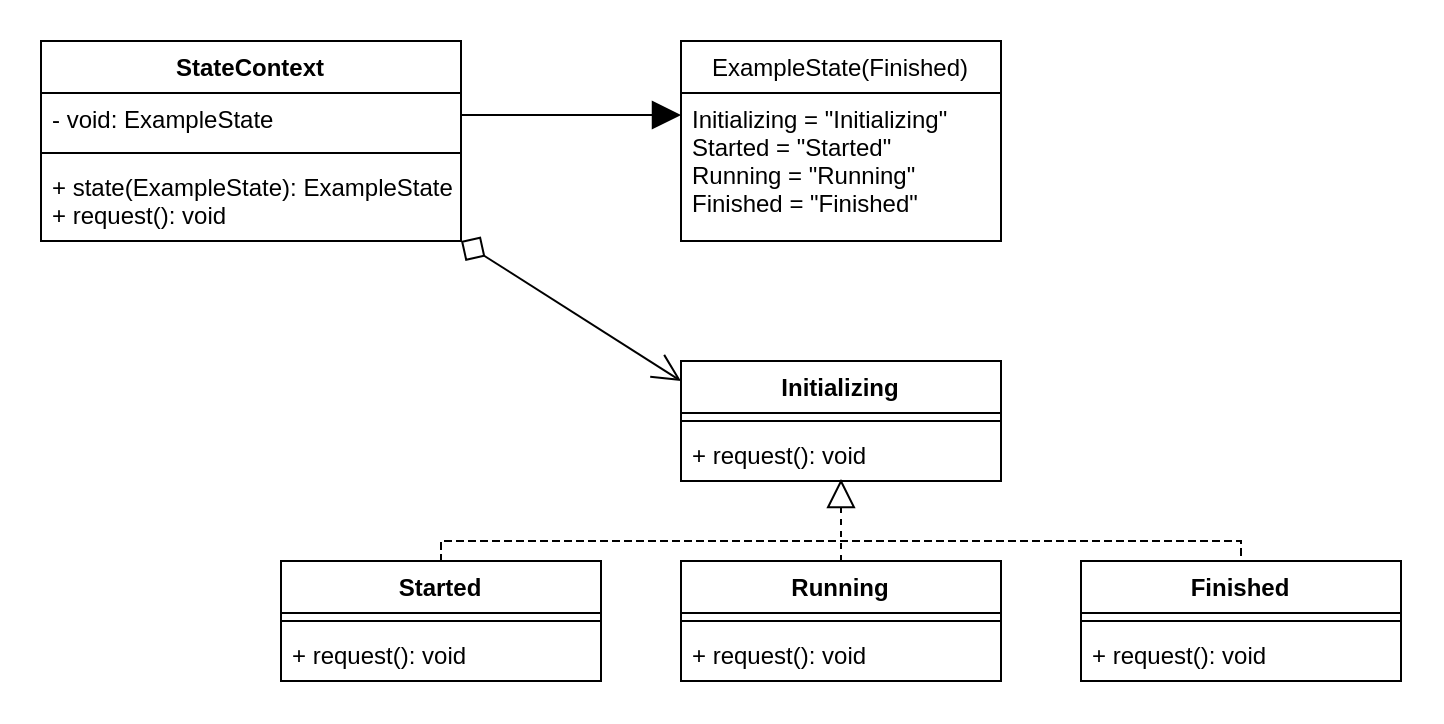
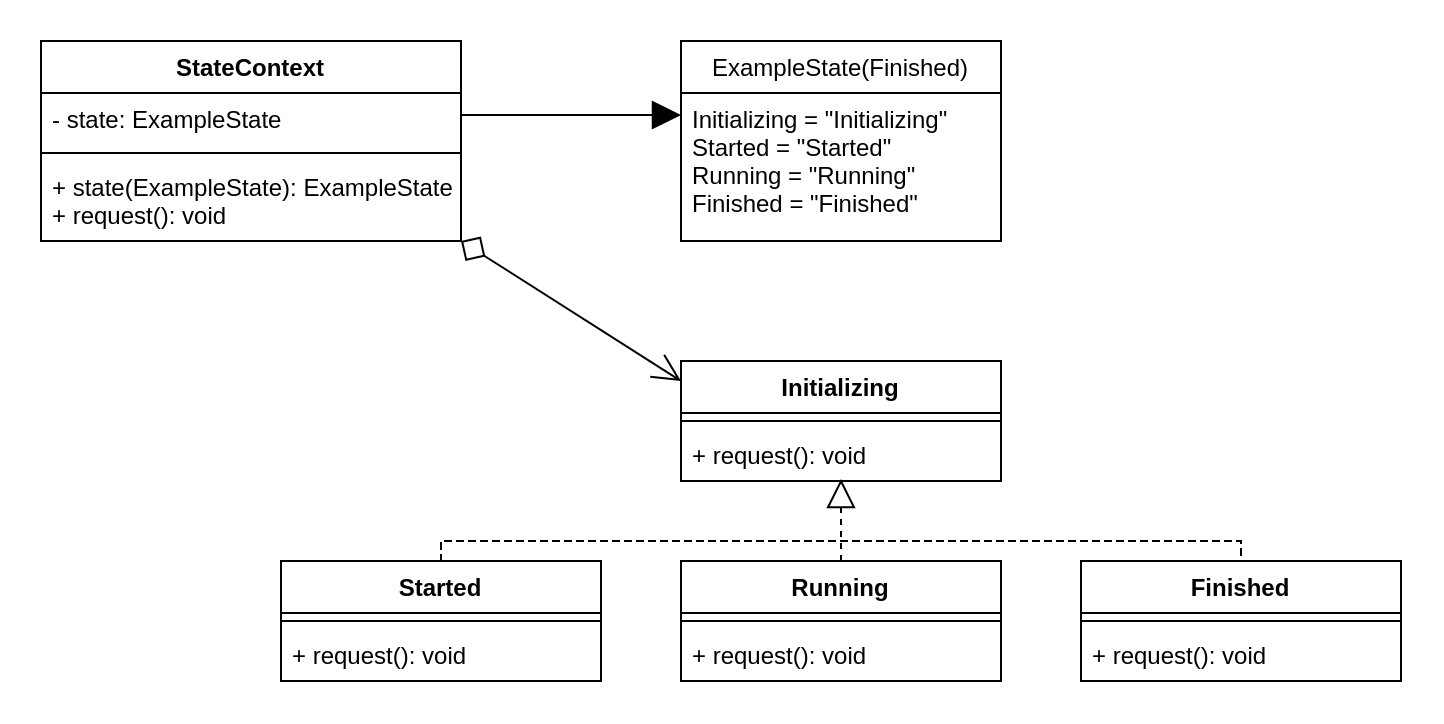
  <mxCell id="0" />
  <mxCell id="1" parent="0" />
  <mxCell id="2" value="StateContext" style="swimlane;fontStyle=1;align=center;verticalAlign=top;childLayout=stackLayout;horizontal=1;startSize=26;horizontalStack=0;resizeParent=1;resizeParentMax=0;resizeLast=0;collapsible=1;marginBottom=0;" parent="1" vertex="1"><mxGeometry x="20" y="20" width="210" height="100" as="geometry" /></mxCell>
- <mxCell id="3" value="- void: ExampleState" style="text;strokeColor=none;fillColor=none;align=left;verticalAlign=top;spacingLeft=4;spacingRight=4;overflow=hidden;rotatable=0;points=[[0,0.5],[1,0.5]];portConstraint=eastwest;" parent="2" vertex="1"><mxGeometry y="26" width="210" height="26" as="geometry" /></mxCell>
+ <mxCell id="3" value="- state: ExampleState" style="text;strokeColor=none;fillColor=none;align=left;verticalAlign=top;spacingLeft=4;spacingRight=4;overflow=hidden;rotatable=0;points=[[0,0.5],[1,0.5]];portConstraint=eastwest;" parent="2" vertex="1"><mxGeometry y="26" width="210" height="26" as="geometry" /></mxCell>
  <mxCell id="4" value="" style="line;strokeWidth=1;fillColor=none;align=left;verticalAlign=middle;spacingTop=-1;spacingLeft=3;spacingRight=3;rotatable=0;labelPosition=right;points=[];portConstraint=eastwest;" parent="2" vertex="1"><mxGeometry y="52" width="210" height="8" as="geometry" /></mxCell>
  <mxCell id="5" value="+ state(ExampleState): ExampleState&#10;+ request(): void" style="text;strokeColor=none;fillColor=none;align=left;verticalAlign=top;spacingLeft=4;spacingRight=4;overflow=hidden;rotatable=0;points=[[0,0.5],[1,0.5]];portConstraint=eastwest;" parent="2" vertex="1"><mxGeometry y="60" width="210" height="40" as="geometry" /></mxCell>
  <mxCell id="6" value="ExampleState(Finished)" style="swimlane;fontStyle=0;childLayout=stackLayout;horizontal=1;startSize=26;fillColor=none;horizontalStack=0;resizeParent=1;resizeParentMax=0;resizeLast=0;collapsible=1;marginBottom=0;" parent="1" vertex="1"><mxGeometry x="340" y="20" width="160" height="100" as="geometry" /></mxCell>
  <mxCell id="7" value="Initializing = &quot;Initializing&quot;&#10;Started = &quot;Started&quot;&#10;Running = &quot;Running&quot;&#10;Finished = &quot;Finished&quot;" style="text;strokeColor=none;fillColor=none;align=left;verticalAlign=top;spacingLeft=4;spacingRight=4;overflow=hidden;rotatable=0;points=[[0,0.5],[1,0.5]];portConstraint=eastwest;" parent="6" vertex="1"><mxGeometry y="26" width="160" height="74" as="geometry" /></mxCell>
  <mxCell id="8" value="Initializing" style="swimlane;fontStyle=1;align=center;verticalAlign=top;childLayout=stackLayout;horizontal=1;startSize=26;horizontalStack=0;resizeParent=1;resizeParentMax=0;resizeLast=0;collapsible=1;marginBottom=0;" parent="1" vertex="1"><mxGeometry x="340" y="180" width="160" height="60" as="geometry" /></mxCell>
  <mxCell id="9" value="" style="line;strokeWidth=1;fillColor=none;align=left;verticalAlign=middle;spacingTop=-1;spacingLeft=3;spacingRight=3;rotatable=0;labelPosition=right;points=[];portConstraint=eastwest;" parent="8" vertex="1"><mxGeometry y="26" width="160" height="8" as="geometry" /></mxCell>
  <mxCell id="10" value="+ request(): void" style="text;strokeColor=none;fillColor=none;align=left;verticalAlign=top;spacingLeft=4;spacingRight=4;overflow=hidden;rotatable=0;points=[[0,0.5],[1,0.5]];portConstraint=eastwest;" parent="8" vertex="1"><mxGeometry y="34" width="160" height="26" as="geometry" /></mxCell>
  <mxCell id="11" value="Started" style="swimlane;fontStyle=1;align=center;verticalAlign=top;childLayout=stackLayout;horizontal=1;startSize=26;horizontalStack=0;resizeParent=1;resizeParentMax=0;resizeLast=0;collapsible=1;marginBottom=0;" parent="1" vertex="1"><mxGeometry x="140" y="280" width="160" height="60" as="geometry" /></mxCell>
  <mxCell id="12" value="" style="line;strokeWidth=1;fillColor=none;align=left;verticalAlign=middle;spacingTop=-1;spacingLeft=3;spacingRight=3;rotatable=0;labelPosition=right;points=[];portConstraint=eastwest;" parent="11" vertex="1"><mxGeometry y="26" width="160" height="8" as="geometry" /></mxCell>
  <mxCell id="13" value="+ request(): void" style="text;strokeColor=none;fillColor=none;align=left;verticalAlign=top;spacingLeft=4;spacingRight=4;overflow=hidden;rotatable=0;points=[[0,0.5],[1,0.5]];portConstraint=eastwest;" parent="11" vertex="1"><mxGeometry y="34" width="160" height="26" as="geometry" /></mxCell>
  <mxCell id="14" value="Running" style="swimlane;fontStyle=1;align=center;verticalAlign=top;childLayout=stackLayout;horizontal=1;startSize=26;horizontalStack=0;resizeParent=1;resizeParentMax=0;resizeLast=0;collapsible=1;marginBottom=0;" parent="1" vertex="1"><mxGeometry x="340" y="280" width="160" height="60" as="geometry" /></mxCell>
  <mxCell id="15" value="" style="line;strokeWidth=1;fillColor=none;align=left;verticalAlign=middle;spacingTop=-1;spacingLeft=3;spacingRight=3;rotatable=0;labelPosition=right;points=[];portConstraint=eastwest;" parent="14" vertex="1"><mxGeometry y="26" width="160" height="8" as="geometry" /></mxCell>
  <mxCell id="16" value="+ request(): void" style="text;strokeColor=none;fillColor=none;align=left;verticalAlign=top;spacingLeft=4;spacingRight=4;overflow=hidden;rotatable=0;points=[[0,0.5],[1,0.5]];portConstraint=eastwest;" parent="14" vertex="1"><mxGeometry y="34" width="160" height="26" as="geometry" /></mxCell>
  <mxCell id="17" value="Finished" style="swimlane;fontStyle=1;align=center;verticalAlign=top;childLayout=stackLayout;horizontal=1;startSize=26;horizontalStack=0;resizeParent=1;resizeParentMax=0;resizeLast=0;collapsible=1;marginBottom=0;" parent="1" vertex="1"><mxGeometry x="540" y="280" width="160" height="60" as="geometry" /></mxCell>
  <mxCell id="18" value="" style="line;strokeWidth=1;fillColor=none;align=left;verticalAlign=middle;spacingTop=-1;spacingLeft=3;spacingRight=3;rotatable=0;labelPosition=right;points=[];portConstraint=eastwest;" parent="17" vertex="1"><mxGeometry y="26" width="160" height="8" as="geometry" /></mxCell>
  <mxCell id="19" value="+ request(): void" style="text;strokeColor=none;fillColor=none;align=left;verticalAlign=top;spacingLeft=4;spacingRight=4;overflow=hidden;rotatable=0;points=[[0,0.5],[1,0.5]];portConstraint=eastwest;" parent="17" vertex="1"><mxGeometry y="34" width="160" height="26" as="geometry" /></mxCell>
  <mxCell id="20" value="" style="shape=partialRectangle;whiteSpace=wrap;html=1;bottom=1;right=1;left=1;top=0;fillColor=none;routingCenterX=-0.5;direction=west;dashed=1;" parent="1" vertex="1"><mxGeometry x="220" y="270" width="400" height="10" as="geometry" /></mxCell>
  <mxCell id="21" value="" style="html=1;verticalAlign=bottom;startArrow=none;startFill=0;endArrow=block;startSize=6;endSize=12;dashed=1;strokeWidth=1;exitX=0.5;exitY=0;exitDx=0;exitDy=0;entryX=0.5;entryY=0.962;entryDx=0;entryDy=0;entryPerimeter=0;endFill=0;" parent="1" source="20" target="10" edge="1"><mxGeometry width="80" relative="1" as="geometry"><mxPoint x="350" y="310" as="sourcePoint" /><mxPoint x="430" y="310" as="targetPoint" /></mxGeometry></mxCell>
  <mxCell id="22" value="" style="html=1;verticalAlign=bottom;startArrow=diamond;startFill=0;endArrow=open;startSize=12;endSize=12;strokeWidth=1;endFill=0;" parent="1" edge="1"><mxGeometry width="80" relative="1" as="geometry"><mxPoint x="230" y="120" as="sourcePoint" /><mxPoint x="340" y="190" as="targetPoint" /></mxGeometry></mxCell>
  <mxCell id="23" value="" style="html=1;verticalAlign=bottom;startArrow=none;startFill=0;endArrow=block;startSize=6;endSize=12;strokeWidth=1;endFill=1;" parent="1" edge="1"><mxGeometry width="80" relative="1" as="geometry"><mxPoint x="230" y="57" as="sourcePoint" /><mxPoint x="340" y="57" as="targetPoint" /></mxGeometry></mxCell>
